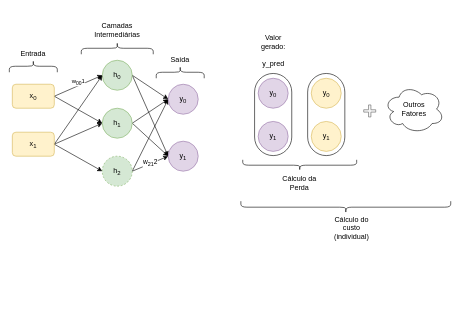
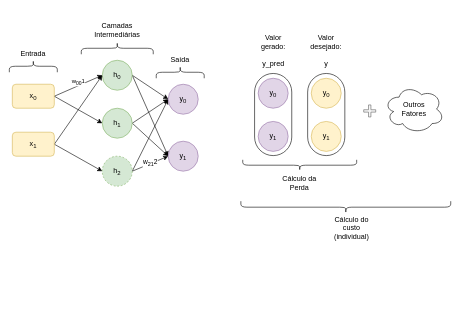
  <mxCell id="0" />
  <mxCell id="1" parent="0" />
  <mxCell id="2" style="orthogonalLoop=1;jettySize=auto;html=1;rounded=0;entryX=0;entryY=0.5;entryDx=0;entryDy=0;exitX=1;exitY=0.5;exitDx=0;exitDy=0;" edge="1" parent="1" source="4" target="19"><mxGeometry relative="1" as="geometry"><mxPoint x="230" y="110" as="sourcePoint" /></mxGeometry></mxCell>
  <mxCell id="3" style="edgeStyle=none;rounded=0;orthogonalLoop=1;jettySize=auto;html=1;exitX=1;exitY=0.5;exitDx=0;exitDy=0;entryX=0;entryY=0.5;entryDx=0;entryDy=0;" edge="1" parent="1" source="4" target="18"><mxGeometry relative="1" as="geometry" /></mxCell>
  <mxCell id="4" value="h&lt;sub&gt;0&lt;/sub&gt;" style="ellipse;whiteSpace=wrap;html=1;aspect=fixed;fillColor=#d5e8d4;strokeColor=#82b366;" vertex="1" parent="1"><mxGeometry x="170" y="100" width="50" height="50" as="geometry" /></mxCell>
  <mxCell id="5" value="&lt;font size=&quot;1&quot;&gt;w&lt;sub&gt;00&lt;/sub&gt;1&lt;/font&gt;" style="edgeStyle=none;rounded=0;orthogonalLoop=1;jettySize=auto;html=1;exitX=1;exitY=0.5;exitDx=0;exitDy=0;entryX=0;entryY=0.5;entryDx=0;entryDy=0;" edge="1" parent="1" source="7" target="4"><mxGeometry x="0.08" y="7" relative="1" as="geometry"><mxPoint y="1" as="offset" /></mxGeometry></mxCell>
  <mxCell id="6" style="edgeStyle=none;rounded=0;orthogonalLoop=1;jettySize=auto;html=1;exitX=1;exitY=0.5;exitDx=0;exitDy=0;entryX=0;entryY=0.5;entryDx=0;entryDy=0;" edge="1" parent="1" source="7" target="14"><mxGeometry relative="1" as="geometry" /></mxCell>
  <mxCell id="7" value="x&lt;sub&gt;0&lt;/sub&gt;" style="rounded=1;whiteSpace=wrap;html=1;fillColor=#fff2cc;strokeColor=#d6b656;" vertex="1" parent="1"><mxGeometry x="20" y="140" width="70" height="40" as="geometry" /></mxCell>
  <mxCell id="8" style="edgeStyle=none;rounded=0;orthogonalLoop=1;jettySize=auto;html=1;exitX=1;exitY=0.5;exitDx=0;exitDy=0;entryX=0;entryY=0.5;entryDx=0;entryDy=0;" edge="1" parent="1" source="11" target="17"><mxGeometry relative="1" as="geometry" /></mxCell>
- <mxCell id="9" style="edgeStyle=none;rounded=0;orthogonalLoop=1;jettySize=auto;html=1;exitX=1;exitY=0.5;exitDx=0;exitDy=0;entryX=0;entryY=0.5;entryDx=0;entryDy=0;" edge="1" parent="1" source="11" target="14"><mxGeometry relative="1" as="geometry" /></mxCell>
  <mxCell id="10" style="edgeStyle=none;rounded=0;orthogonalLoop=1;jettySize=auto;html=1;exitX=1;exitY=0.5;exitDx=0;exitDy=0;entryX=0;entryY=0.5;entryDx=0;entryDy=0;" edge="1" parent="1" source="11" target="4"><mxGeometry relative="1" as="geometry" /></mxCell>
  <mxCell id="11" value="x&lt;sub&gt;1&lt;/sub&gt;" style="rounded=1;whiteSpace=wrap;html=1;fillColor=#fff2cc;strokeColor=#d6b656;" vertex="1" parent="1"><mxGeometry x="20" y="220" width="70" height="40" as="geometry" /></mxCell>
  <mxCell id="12" style="edgeStyle=none;rounded=0;orthogonalLoop=1;jettySize=auto;html=1;exitX=1;exitY=0.5;exitDx=0;exitDy=0;entryX=0;entryY=0.5;entryDx=0;entryDy=0;" edge="1" parent="1" source="14" target="19"><mxGeometry relative="1" as="geometry" /></mxCell>
  <mxCell id="13" style="edgeStyle=none;rounded=0;orthogonalLoop=1;jettySize=auto;html=1;exitX=1;exitY=0.5;exitDx=0;exitDy=0;entryX=0;entryY=0.5;entryDx=0;entryDy=0;" edge="1" parent="1" source="14" target="18"><mxGeometry relative="1" as="geometry" /></mxCell>
  <mxCell id="14" value="h&lt;sub&gt;1&lt;/sub&gt;" style="ellipse;whiteSpace=wrap;html=1;aspect=fixed;fillColor=#d5e8d4;strokeColor=#82b366;" vertex="1" parent="1"><mxGeometry x="170" y="180" width="50" height="50" as="geometry" /></mxCell>
  <mxCell id="15" style="edgeStyle=none;rounded=0;orthogonalLoop=1;jettySize=auto;html=1;exitX=1;exitY=0.5;exitDx=0;exitDy=0;entryX=0;entryY=0.5;entryDx=0;entryDy=0;" edge="1" parent="1" source="17" target="19"><mxGeometry relative="1" as="geometry" /></mxCell>
  <mxCell id="16" value="w&lt;sub&gt;21&lt;/sub&gt;2" style="edgeStyle=none;rounded=0;orthogonalLoop=1;jettySize=auto;html=1;exitX=1;exitY=0.5;exitDx=0;exitDy=0;entryX=0;entryY=0.5;entryDx=0;entryDy=0;" edge="1" parent="1" source="17" target="18"><mxGeometry relative="1" as="geometry" /></mxCell>
  <mxCell id="17" value="h&lt;sub&gt;2&lt;/sub&gt;" style="ellipse;whiteSpace=wrap;html=1;aspect=fixed;fillColor=#d5e8d4;strokeColor=#82b366;dashed=1;" vertex="1" parent="1"><mxGeometry x="170" y="260" width="50" height="50" as="geometry" /></mxCell>
  <mxCell id="18" value="y&lt;sub&gt;1&lt;/sub&gt;" style="ellipse;whiteSpace=wrap;html=1;aspect=fixed;fillColor=#e1d5e7;strokeColor=#9673a6;" vertex="1" parent="1"><mxGeometry x="280" y="235" width="50" height="50" as="geometry" /></mxCell>
  <mxCell id="19" value="y&lt;sub&gt;0&lt;/sub&gt;" style="ellipse;whiteSpace=wrap;html=1;aspect=fixed;fillColor=#e1d5e7;strokeColor=#9673a6;" vertex="1" parent="1"><mxGeometry x="280" y="140" width="50" height="50" as="geometry" /></mxCell>
  <mxCell id="20" value="" style="shape=curlyBracket;whiteSpace=wrap;html=1;rounded=1;rotation=90;textDirection=ltr;flipH=0;flipV=0;" vertex="1" parent="1"><mxGeometry x="185" y="20" width="20" height="120" as="geometry" /></mxCell>
  <mxCell id="21" value="Camadas Intermediárias" style="text;html=1;strokeColor=none;fillColor=none;align=center;verticalAlign=middle;whiteSpace=wrap;rounded=0;" vertex="1" parent="1"><mxGeometry x="175" y="40" width="40" height="20" as="geometry" /></mxCell>
  <mxCell id="22" value="" style="shape=curlyBracket;whiteSpace=wrap;html=1;rounded=1;rotation=90;textDirection=ltr;flipH=0;flipV=0;" vertex="1" parent="1"><mxGeometry x="290" y="80" width="20" height="80" as="geometry" /></mxCell>
  <mxCell id="23" value="Saída" style="text;html=1;strokeColor=none;fillColor=none;align=center;verticalAlign=middle;whiteSpace=wrap;rounded=0;" vertex="1" parent="1"><mxGeometry x="280" y="90" width="40" height="20" as="geometry" /></mxCell>
  <mxCell id="24" value="" style="shape=curlyBracket;whiteSpace=wrap;html=1;rounded=1;rotation=90;textDirection=ltr;flipH=0;flipV=0;" vertex="1" parent="1"><mxGeometry x="45" y="70" width="20" height="80" as="geometry" /></mxCell>
  <mxCell id="25" value="Entrada" style="text;html=1;strokeColor=none;fillColor=none;align=center;verticalAlign=middle;whiteSpace=wrap;rounded=0;" vertex="1" parent="1"><mxGeometry x="35" y="80" width="40" height="20" as="geometry" /></mxCell>
  <mxCell id="26" value="" style="rounded=1;whiteSpace=wrap;html=1;arcSize=50;rotation=-90;" vertex="1" parent="1"><mxGeometry x="386.5" y="159.5" width="137" height="62" as="geometry" /></mxCell>
  <mxCell id="27" value="y&lt;sub&gt;1&lt;/sub&gt;" style="ellipse;whiteSpace=wrap;html=1;aspect=fixed;fillColor=#e1d5e7;strokeColor=#9673a6;" vertex="1" parent="1"><mxGeometry x="430" y="202" width="50" height="50" as="geometry" /></mxCell>
  <mxCell id="28" value="y&lt;sub&gt;0&lt;/sub&gt;" style="ellipse;whiteSpace=wrap;html=1;aspect=fixed;fillColor=#e1d5e7;strokeColor=#9673a6;" vertex="1" parent="1"><mxGeometry x="430" y="130" width="50" height="50" as="geometry" /></mxCell>
  <mxCell id="29" value="" style="rounded=1;whiteSpace=wrap;html=1;arcSize=50;rotation=-90;" vertex="1" parent="1"><mxGeometry x="475" y="159.5" width="137" height="62" as="geometry" /></mxCell>
  <mxCell id="30" value="y&lt;sub&gt;1&lt;/sub&gt;" style="ellipse;whiteSpace=wrap;html=1;aspect=fixed;fillColor=#fff2cc;strokeColor=#d6b656;" vertex="1" parent="1"><mxGeometry x="518.5" y="202" width="50" height="50" as="geometry" /></mxCell>
  <mxCell id="31" value="y&lt;sub&gt;0&lt;/sub&gt;" style="ellipse;whiteSpace=wrap;html=1;aspect=fixed;fillColor=#fff2cc;strokeColor=#d6b656;" vertex="1" parent="1"><mxGeometry x="518.5" y="130" width="50" height="50" as="geometry" /></mxCell>
+ <mxCell id="32" value="Valor desejado:&lt;br&gt;&lt;br&gt;y" style="text;html=1;strokeColor=none;fillColor=none;align=center;verticalAlign=bottom;whiteSpace=wrap;rounded=0;" vertex="1" parent="1"><mxGeometry x="510.25" y="45" width="66.5" height="70" as="geometry" /></mxCell>
  <mxCell id="33" value="Valor gerado:&lt;br&gt;&lt;br&gt;y_pred" style="text;html=1;strokeColor=none;fillColor=none;align=center;verticalAlign=bottom;whiteSpace=wrap;rounded=0;" vertex="1" parent="1"><mxGeometry x="421.75" y="45" width="66.5" height="70" as="geometry" /></mxCell>
  <mxCell id="34" value="" style="shape=curlyBracket;whiteSpace=wrap;html=1;rounded=1;rotation=90;textDirection=ltr;flipH=1;flipV=0;" vertex="1" parent="1"><mxGeometry x="490.25" y="180" width="18" height="190" as="geometry" /></mxCell>
  <mxCell id="35" value="Cálculo da Perda" style="text;html=1;strokeColor=none;fillColor=none;align=center;verticalAlign=middle;whiteSpace=wrap;rounded=0;" vertex="1" parent="1"><mxGeometry x="460.38" y="285" width="77.75" height="40" as="geometry" /></mxCell>
  <mxCell id="36" value="Outros &lt;br&gt;Fatores" style="ellipse;shape=cloud;whiteSpace=wrap;html=1;" vertex="1" parent="1"><mxGeometry x="640" y="141.5" width="100" height="80" as="geometry" /></mxCell>
  <mxCell id="37" value="" style="shape=cross;whiteSpace=wrap;html=1;fillColor=#f5f5f5;strokeColor=#666666;fontColor=#333333;" vertex="1" parent="1"><mxGeometry x="606" y="174.5" width="20" height="20" as="geometry" /></mxCell>
  <mxCell id="38" value="" style="shape=curlyBracket;whiteSpace=wrap;html=1;rounded=1;rotation=90;textDirection=ltr;flipH=1;flipV=0;" vertex="1" parent="1"><mxGeometry x="566.13" y="170" width="20" height="350" as="geometry" /></mxCell>
  <mxCell id="39" value="Cálculo do custo (individual)" style="text;html=1;strokeColor=none;fillColor=none;align=center;verticalAlign=middle;whiteSpace=wrap;rounded=0;" vertex="1" parent="1"><mxGeometry x="546.25" y="360" width="79.75" height="40" as="geometry" /></mxCell>
